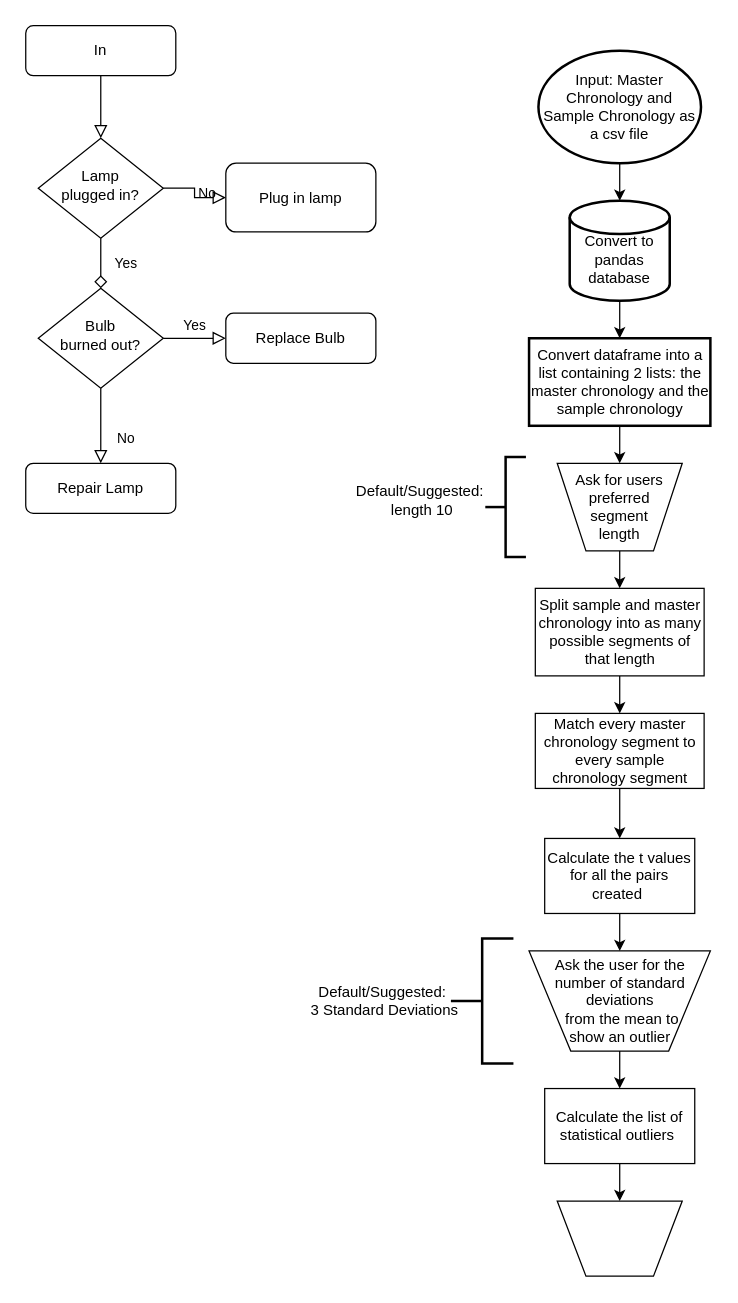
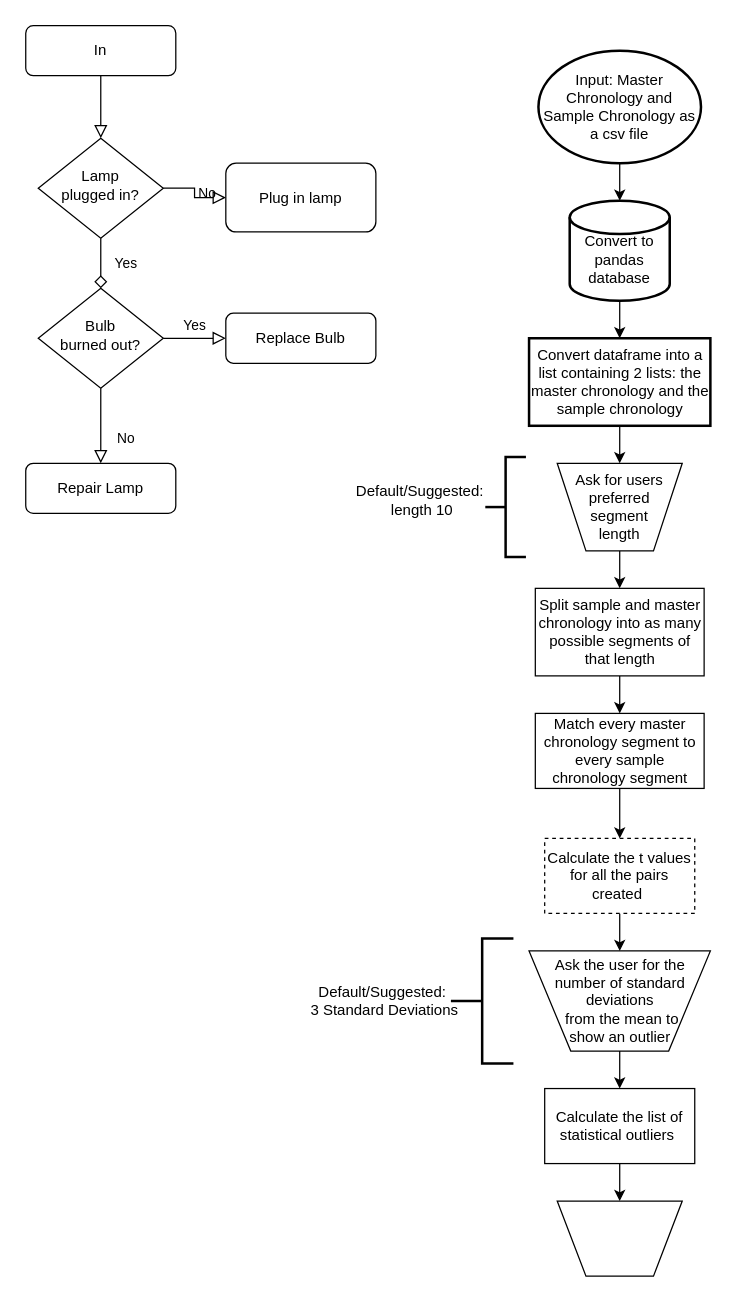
  <mxCell id="0" />
  <mxCell id="1" parent="0" />
  <mxCell id="2" value="" style="rounded=0;html=1;jettySize=auto;orthogonalLoop=1;fontSize=11;endArrow=block;endFill=0;endSize=8;strokeWidth=1;shadow=0;labelBackgroundColor=none;edgeStyle=orthogonalEdgeStyle;" parent="1" source="3" target="6" edge="1"><mxGeometry relative="1" as="geometry" /></mxCell>
  <mxCell id="3" value="In" style="rounded=1;whiteSpace=wrap;html=1;fontSize=12;glass=0;strokeWidth=1;shadow=0;" parent="1" vertex="1"><mxGeometry x="20" y="20" width="120" height="40" as="geometry" /></mxCell>
  <mxCell id="4" value="Yes" style="rounded=0;html=1;jettySize=auto;orthogonalLoop=1;fontSize=11;endArrow=diamond;endFill=0;endSize=8;strokeWidth=1;shadow=0;labelBackgroundColor=none;edgeStyle=orthogonalEdgeStyle;" parent="1" source="6" target="10" edge="1"><mxGeometry y="20" relative="1" as="geometry"><mxPoint as="offset" /></mxGeometry></mxCell>
  <mxCell id="5" value="No" style="edgeStyle=orthogonalEdgeStyle;rounded=0;html=1;jettySize=auto;orthogonalLoop=1;fontSize=11;endArrow=block;endFill=0;endSize=8;strokeWidth=1;shadow=0;labelBackgroundColor=none;" parent="1" source="6" target="7" edge="1"><mxGeometry y="10" relative="1" as="geometry"><mxPoint as="offset" /></mxGeometry></mxCell>
  <mxCell id="6" value="Lamp&lt;br&gt;plugged in?" style="rhombus;whiteSpace=wrap;html=1;shadow=0;fontFamily=Helvetica;fontSize=12;align=center;strokeWidth=1;spacing=6;spacingTop=-4;" parent="1" vertex="1"><mxGeometry x="30" y="110" width="100" height="80" as="geometry" /></mxCell>
  <mxCell id="7" value="Plug in lamp" style="rounded=1;whiteSpace=wrap;html=1;fontSize=12;glass=0;strokeWidth=1;shadow=0;" parent="1" vertex="1"><mxGeometry x="180" y="130" width="120" height="55" as="geometry" /></mxCell>
  <mxCell id="8" value="No" style="rounded=0;html=1;jettySize=auto;orthogonalLoop=1;fontSize=11;endArrow=block;endFill=0;endSize=8;strokeWidth=1;shadow=0;labelBackgroundColor=none;edgeStyle=orthogonalEdgeStyle;" parent="1" source="10" target="11" edge="1"><mxGeometry x="0.333" y="20" relative="1" as="geometry"><mxPoint as="offset" /></mxGeometry></mxCell>
  <mxCell id="9" value="Yes" style="edgeStyle=orthogonalEdgeStyle;rounded=0;html=1;jettySize=auto;orthogonalLoop=1;fontSize=11;endArrow=block;endFill=0;endSize=8;strokeWidth=1;shadow=0;labelBackgroundColor=none;" parent="1" source="10" target="12" edge="1"><mxGeometry y="10" relative="1" as="geometry"><mxPoint as="offset" /></mxGeometry></mxCell>
  <mxCell id="10" value="Bulb&lt;br&gt;burned out?" style="rhombus;whiteSpace=wrap;html=1;shadow=0;fontFamily=Helvetica;fontSize=12;align=center;strokeWidth=1;spacing=6;spacingTop=-4;" parent="1" vertex="1"><mxGeometry x="30" y="230" width="100" height="80" as="geometry" /></mxCell>
  <mxCell id="11" value="Repair Lamp" style="rounded=1;whiteSpace=wrap;html=1;fontSize=12;glass=0;strokeWidth=1;shadow=0;" parent="1" vertex="1"><mxGeometry x="20" y="370" width="120" height="40" as="geometry" /></mxCell>
  <mxCell id="12" value="Replace Bulb" style="rounded=1;whiteSpace=wrap;html=1;fontSize=12;glass=0;strokeWidth=1;shadow=0;" parent="1" vertex="1"><mxGeometry x="180" y="250" width="120" height="40" as="geometry" /></mxCell>
  <mxCell id="13" style="edgeStyle=orthogonalEdgeStyle;rounded=0;orthogonalLoop=1;jettySize=auto;html=1;entryX=0.5;entryY=0;entryDx=0;entryDy=0;entryPerimeter=0;" edge="1" parent="1" source="14" target="16"><mxGeometry relative="1" as="geometry" /></mxCell>
  <mxCell id="14" value="Input: Master Chronology and Sample Chronology as a csv file" style="strokeWidth=2;html=1;shape=mxgraph.flowchart.start_1;whiteSpace=wrap;" vertex="1" parent="1"><mxGeometry x="430" y="40" width="130" height="90" as="geometry" /></mxCell>
  <mxCell id="15" value="" style="edgeStyle=orthogonalEdgeStyle;rounded=0;orthogonalLoop=1;jettySize=auto;html=1;" edge="1" parent="1" source="16" target="18"><mxGeometry relative="1" as="geometry" /></mxCell>
  <mxCell id="16" value="&lt;br&gt;Convert to pandas database" style="strokeWidth=2;html=1;shape=mxgraph.flowchart.database;whiteSpace=wrap;" vertex="1" parent="1"><mxGeometry x="455" y="160" width="80" height="80" as="geometry" /></mxCell>
  <mxCell id="17" value="" style="edgeStyle=orthogonalEdgeStyle;rounded=0;orthogonalLoop=1;jettySize=auto;html=1;" edge="1" parent="1" source="18" target="20"><mxGeometry relative="1" as="geometry"><mxPoint x="495" y="400" as="targetPoint" /></mxGeometry></mxCell>
  <mxCell id="18" value="Convert dataframe into a list containing 2 lists: the master chronology and the sample chronology" style="whiteSpace=wrap;html=1;strokeWidth=2;" vertex="1" parent="1"><mxGeometry x="422.5" y="270" width="145" height="70" as="geometry" /></mxCell>
  <mxCell id="19" value="" style="edgeStyle=orthogonalEdgeStyle;rounded=0;orthogonalLoop=1;jettySize=auto;html=1;" edge="1" parent="1" source="20" target="22"><mxGeometry relative="1" as="geometry" /></mxCell>
  <mxCell id="20" value="Ask for users preferred segment &lt;br&gt;length" style="verticalLabelPosition=middle;verticalAlign=middle;html=1;shape=trapezoid;perimeter=trapezoidPerimeter;whiteSpace=wrap;size=0.23;arcSize=10;flipV=1;labelPosition=center;align=center;" vertex="1" parent="1"><mxGeometry x="445" y="370" width="100" height="70" as="geometry" /></mxCell>
  <mxCell id="21" value="" style="edgeStyle=orthogonalEdgeStyle;rounded=0;orthogonalLoop=1;jettySize=auto;html=1;" edge="1" parent="1" source="22" target="24"><mxGeometry relative="1" as="geometry" /></mxCell>
  <mxCell id="22" value="Split sample and master chronology into as many possible segments of that length" style="whiteSpace=wrap;html=1;arcSize=10;" vertex="1" parent="1"><mxGeometry x="427.5" y="470" width="135" height="70" as="geometry" /></mxCell>
  <mxCell id="23" value="" style="edgeStyle=orthogonalEdgeStyle;rounded=0;orthogonalLoop=1;jettySize=auto;html=1;" edge="1" parent="1" source="24" target="28"><mxGeometry relative="1" as="geometry" /></mxCell>
  <mxCell id="24" value="Match every master chronology segment to every sample chronology segment" style="whiteSpace=wrap;html=1;arcSize=10;" vertex="1" parent="1"><mxGeometry x="427.5" y="570" width="135" height="60" as="geometry" /></mxCell>
  <mxCell id="25" value="" style="edgeStyle=orthogonalEdgeStyle;rounded=0;orthogonalLoop=1;jettySize=auto;html=1;" edge="1" parent="1" source="26" target="30"><mxGeometry relative="1" as="geometry" /></mxCell>
  <mxCell id="26" value="Ask the user for the number of standard deviations&lt;br&gt;&amp;nbsp;from the mean to&lt;br&gt;&amp;nbsp;show an outlier&amp;nbsp;" style="verticalLabelPosition=middle;verticalAlign=middle;html=1;shape=trapezoid;perimeter=trapezoidPerimeter;whiteSpace=wrap;size=0.23;arcSize=10;flipV=1;labelPosition=center;align=center;" vertex="1" parent="1"><mxGeometry x="422.5" y="760" width="145" height="80" as="geometry" /></mxCell>
  <mxCell id="27" value="" style="edgeStyle=orthogonalEdgeStyle;rounded=0;orthogonalLoop=1;jettySize=auto;html=1;" edge="1" parent="1" source="28" target="26"><mxGeometry relative="1" as="geometry" /></mxCell>
- <mxCell id="28" value="Calculate the t values for all the pairs created&amp;nbsp;" style="whiteSpace=wrap;html=1;arcSize=10;" vertex="1" parent="1"><mxGeometry x="435" y="670" width="120" height="60" as="geometry" /></mxCell>
+ <mxCell id="28" value="Calculate the t values for all the pairs created&amp;nbsp;" style="whiteSpace=wrap;html=1;arcSize=10;dashed=1;" vertex="1" parent="1"><mxGeometry x="435" y="670" width="120" height="60" as="geometry" /></mxCell>
  <mxCell id="29" style="edgeStyle=orthogonalEdgeStyle;rounded=0;orthogonalLoop=1;jettySize=auto;html=1;exitX=0.5;exitY=1;exitDx=0;exitDy=0;entryX=0.5;entryY=0;entryDx=0;entryDy=0;" edge="1" parent="1" source="30" target="35"><mxGeometry relative="1" as="geometry" /></mxCell>
  <mxCell id="30" value="Calculate the list of statistical outliers&amp;nbsp;" style="whiteSpace=wrap;html=1;arcSize=10;" vertex="1" parent="1"><mxGeometry x="435" y="870" width="120" height="60" as="geometry" /></mxCell>
  <mxCell id="31" value="" style="strokeWidth=2;html=1;shape=mxgraph.flowchart.annotation_2;align=left;labelPosition=right;pointerEvents=1;" vertex="1" parent="1"><mxGeometry x="387.5" y="365" width="32.5" height="80" as="geometry" /></mxCell>
  <mxCell id="32" value="Default/Suggested:&lt;br&gt;&amp;nbsp;length 10" style="text;html=1;align=center;verticalAlign=middle;resizable=0;points=[];autosize=1;strokeColor=none;fillColor=none;" vertex="1" parent="1"><mxGeometry x="270" y="380" width="130" height="40" as="geometry" /></mxCell>
  <mxCell id="33" value="" style="strokeWidth=2;html=1;shape=mxgraph.flowchart.annotation_2;align=left;labelPosition=right;pointerEvents=1;" vertex="1" parent="1"><mxGeometry x="360" y="750" width="50" height="100" as="geometry" /></mxCell>
  <mxCell id="34" value="Default/Suggested:&lt;br&gt;&amp;nbsp;3 Standard Deviations" style="text;html=1;align=center;verticalAlign=middle;resizable=0;points=[];autosize=1;strokeColor=none;fillColor=none;" vertex="1" parent="1"><mxGeometry x="235" y="780" width="140" height="40" as="geometry" /></mxCell>
  <mxCell id="35" value="" style="verticalLabelPosition=middle;verticalAlign=middle;html=1;shape=trapezoid;perimeter=trapezoidPerimeter;whiteSpace=wrap;size=0.23;arcSize=10;flipV=1;labelPosition=center;align=center;" vertex="1" parent="1"><mxGeometry x="445" y="960" width="100" height="60" as="geometry" /></mxCell>
